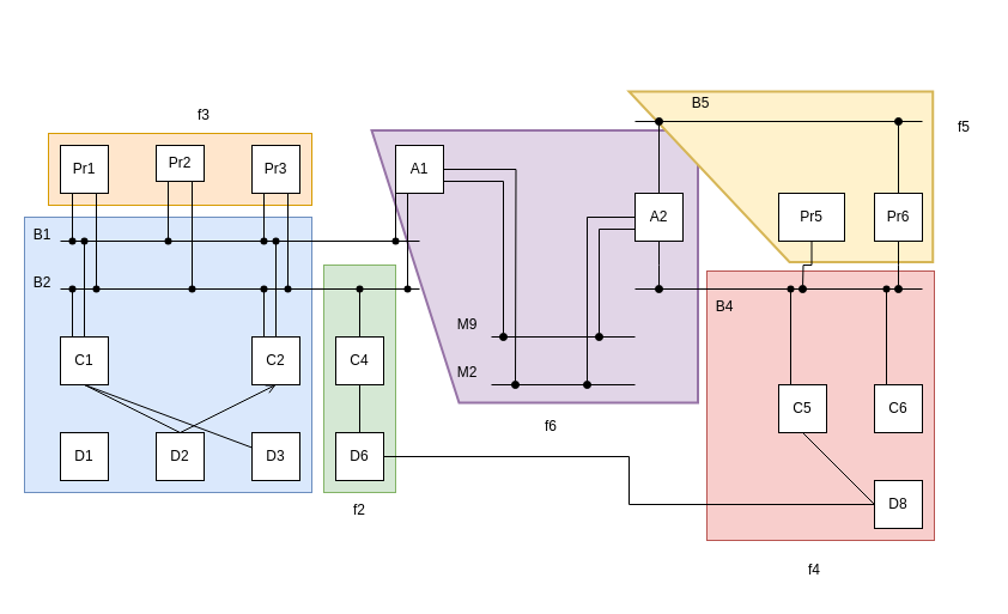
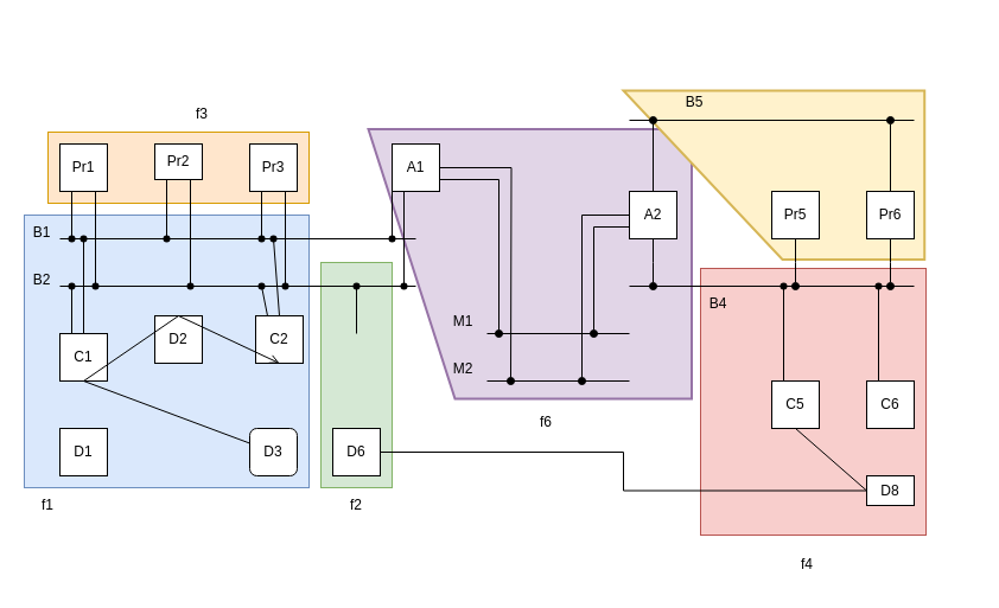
  <mxCell id="0" />
  <mxCell id="1" parent="0" />
  <mxCell id="2" value="" style="html=1;strokeWidth=2;shape=manualInput;whiteSpace=wrap;rounded=1;size=73;arcSize=0;rotation=-90;fillColor=#e1d5e7;strokeColor=#9673a6;" vertex="1" parent="1"><mxGeometry x="332.5" y="86" width="227.5" height="272.5" as="geometry" /></mxCell>
  <mxCell id="3" value="" style="html=1;strokeWidth=2;shape=manualInput;whiteSpace=wrap;rounded=1;size=134;arcSize=0;rotation=-90;fillColor=#fff2cc;strokeColor=#d6b656;" vertex="1" parent="1"><mxGeometry x="580.62" y="20.37" width="142.5" height="253.75" as="geometry" /></mxCell>
  <mxCell id="4" value="" style="endArrow=none;html=1;rounded=0;" edge="1" parent="1"><mxGeometry width="50" height="50" relative="1" as="geometry"><mxPoint x="530" y="101" as="sourcePoint" /><mxPoint x="770" y="101" as="targetPoint" /></mxGeometry></mxCell>
  <mxCell id="5" value="" style="rounded=0;whiteSpace=wrap;html=1;fillColor=#f8cecc;strokeColor=#b85450;" vertex="1" parent="1"><mxGeometry x="590" y="226" width="190" height="225" as="geometry" /></mxCell>
  <mxCell id="6" value="" style="rounded=0;whiteSpace=wrap;html=1;fillColor=#ffe6cc;strokeColor=#d79b00;" vertex="1" parent="1"><mxGeometry x="40" y="111" width="220" height="60" as="geometry" /></mxCell>
  <mxCell id="7" value="" style="rounded=0;whiteSpace=wrap;html=1;fillColor=#d5e8d4;strokeColor=#82b366;" vertex="1" parent="1"><mxGeometry x="270" y="221" width="60" height="190" as="geometry" /></mxCell>
  <mxCell id="8" value="" style="rounded=0;whiteSpace=wrap;html=1;fillColor=#dae8fc;strokeColor=#6c8ebf;" vertex="1" parent="1"><mxGeometry x="20" y="181" width="240" height="230" as="geometry" /></mxCell>
  <mxCell id="9" value="Pr1" style="whiteSpace=wrap;html=1;aspect=fixed;" vertex="1" parent="1"><mxGeometry x="50" y="121" width="40" height="40" as="geometry" /></mxCell>
  <mxCell id="10" value="Pr2" style="whiteSpace=wrap;html=1;aspect=fixed;" vertex="1" parent="1"><mxGeometry x="130" y="121" width="40" height="30" as="geometry" /></mxCell>
  <mxCell id="11" value="Pr3" style="whiteSpace=wrap;html=1;aspect=fixed;" vertex="1" parent="1"><mxGeometry x="210" y="121" width="40" height="40" as="geometry" /></mxCell>
  <mxCell id="12" value="" style="endArrow=none;html=1;rounded=0;" edge="1" parent="1" source="42"><mxGeometry width="50" height="50" relative="1" as="geometry"><mxPoint x="50" y="201" as="sourcePoint" /><mxPoint x="350" y="201" as="targetPoint" /></mxGeometry></mxCell>
  <mxCell id="13" value="" style="endArrow=none;html=1;rounded=0;" edge="1" parent="1" source="40"><mxGeometry width="50" height="50" relative="1" as="geometry"><mxPoint x="50" y="241" as="sourcePoint" /><mxPoint x="350" y="241" as="targetPoint" /></mxGeometry></mxCell>
  <mxCell id="14" value="B1" style="text;html=1;align=center;verticalAlign=middle;whiteSpace=wrap;rounded=0;" vertex="1" parent="1"><mxGeometry x="20" y="181" width="30" height="30" as="geometry" /></mxCell>
  <mxCell id="15" value="B2" style="text;html=1;align=center;verticalAlign=middle;whiteSpace=wrap;rounded=0;" vertex="1" parent="1"><mxGeometry x="20" y="221" width="30" height="30" as="geometry" /></mxCell>
  <mxCell id="16" value="" style="endArrow=none;html=1;rounded=0;exitX=0.25;exitY=1;exitDx=0;exitDy=0;" edge="1" parent="1" source="9" target="44"><mxGeometry width="50" height="50" relative="1" as="geometry"><mxPoint x="350" y="321" as="sourcePoint" /><mxPoint x="60" y="201" as="targetPoint" /></mxGeometry></mxCell>
  <mxCell id="17" value="" style="endArrow=none;html=1;rounded=0;exitX=0.75;exitY=1;exitDx=0;exitDy=0;" edge="1" parent="1" source="9"><mxGeometry width="50" height="50" relative="1" as="geometry"><mxPoint x="350" y="321" as="sourcePoint" /><mxPoint x="80" y="241" as="targetPoint" /></mxGeometry></mxCell>
  <mxCell id="18" value="" style="endArrow=none;html=1;rounded=0;exitX=0.25;exitY=1;exitDx=0;exitDy=0;" edge="1" parent="1" source="10"><mxGeometry width="50" height="50" relative="1" as="geometry"><mxPoint x="350" y="321" as="sourcePoint" /><mxPoint x="140" y="201" as="targetPoint" /></mxGeometry></mxCell>
  <mxCell id="19" value="" style="endArrow=none;html=1;rounded=0;exitX=0.75;exitY=1;exitDx=0;exitDy=0;" edge="1" parent="1" source="10"><mxGeometry width="50" height="50" relative="1" as="geometry"><mxPoint x="350" y="321" as="sourcePoint" /><mxPoint x="160" y="241" as="targetPoint" /></mxGeometry></mxCell>
  <mxCell id="20" value="" style="endArrow=none;html=1;rounded=0;entryX=0.75;entryY=1;entryDx=0;entryDy=0;" edge="1" parent="1" target="11"><mxGeometry width="50" height="50" relative="1" as="geometry"><mxPoint x="240" y="241" as="sourcePoint" /><mxPoint x="250" y="211" as="targetPoint" /></mxGeometry></mxCell>
  <mxCell id="21" value="" style="endArrow=none;html=1;rounded=0;entryX=0.25;entryY=1;entryDx=0;entryDy=0;" edge="1" parent="1" target="11"><mxGeometry width="50" height="50" relative="1" as="geometry"><mxPoint x="220" y="201" as="sourcePoint" /><mxPoint x="250" y="211" as="targetPoint" /></mxGeometry></mxCell>
  <mxCell id="22" value="С1" style="whiteSpace=wrap;html=1;aspect=fixed;" vertex="1" parent="1"><mxGeometry x="50" y="281" width="40" height="40" as="geometry" /></mxCell>
  <mxCell id="23" value="" style="endArrow=none;html=1;rounded=0;exitX=0.25;exitY=0;exitDx=0;exitDy=0;" edge="1" parent="1" source="22"><mxGeometry width="50" height="50" relative="1" as="geometry"><mxPoint x="240" y="311" as="sourcePoint" /><mxPoint x="60" y="241" as="targetPoint" /></mxGeometry></mxCell>
  <mxCell id="24" value="" style="endArrow=none;html=1;rounded=0;exitX=0.5;exitY=0;exitDx=0;exitDy=0;" edge="1" parent="1" source="22"><mxGeometry width="50" height="50" relative="1" as="geometry"><mxPoint x="240" y="311" as="sourcePoint" /><mxPoint x="70" y="201" as="targetPoint" /></mxGeometry></mxCell>
  <mxCell id="25" value="D1" style="whiteSpace=wrap;html=1;aspect=fixed;" vertex="1" parent="1"><mxGeometry x="50" y="361" width="40" height="40" as="geometry" /></mxCell>
- <mxCell id="26" value="D2" style="whiteSpace=wrap;html=1;aspect=fixed;" vertex="1" parent="1"><mxGeometry x="130" y="361" width="40" height="40" as="geometry" /></mxCell>
+ <mxCell id="26" value="D2" style="whiteSpace=wrap;html=1;aspect=fixed;" vertex="1" parent="1"><mxGeometry x="130" y="266" width="40" height="40" as="geometry" /></mxCell>
  <mxCell id="27" value="" style="endArrow=none;html=1;rounded=0;exitX=0.5;exitY=1;exitDx=0;exitDy=0;" edge="1" parent="1" source="22" target="30"><mxGeometry width="50" height="50" relative="1" as="geometry"><mxPoint x="240" y="311" as="sourcePoint" /><mxPoint x="290" y="261" as="targetPoint" /></mxGeometry></mxCell>
  <mxCell id="28" value="" style="endArrow=none;html=1;rounded=0;exitX=0.5;exitY=0;exitDx=0;exitDy=0;entryX=0.5;entryY=1;entryDx=0;entryDy=0;" edge="1" parent="1" source="26" target="22"><mxGeometry width="50" height="50" relative="1" as="geometry"><mxPoint x="240" y="311" as="sourcePoint" /><mxPoint x="290" y="261" as="targetPoint" /></mxGeometry></mxCell>
- <mxCell id="29" value="С2" style="whiteSpace=wrap;html=1;aspect=fixed;" vertex="1" parent="1"><mxGeometry x="210" y="281" width="40" height="40" as="geometry" /></mxCell>
- <mxCell id="30" value="D3" style="whiteSpace=wrap;html=1;aspect=fixed;" vertex="1" parent="1"><mxGeometry x="210" y="361" width="40" height="40" as="geometry" /></mxCell>
+ <mxCell id="29" value="С2" style="whiteSpace=wrap;html=1;aspect=fixed;" vertex="1" parent="1"><mxGeometry x="215" y="266" width="40" height="40" as="geometry" /></mxCell>
+ <mxCell id="30" value="D3" style="whiteSpace=wrap;html=1;aspect=fixed;rounded=1;" vertex="1" parent="1"><mxGeometry x="210" y="361" width="40" height="40" as="geometry" /></mxCell>
  <mxCell id="31" value="" style="endArrow=open;html=1;rounded=0;exitX=0.5;exitY=0;exitDx=0;exitDy=0;entryX=0.5;entryY=1;entryDx=0;entryDy=0;" edge="1" parent="1" source="26" target="29"><mxGeometry width="50" height="50" relative="1" as="geometry"><mxPoint x="240" y="311" as="sourcePoint" /><mxPoint x="290" y="261" as="targetPoint" /></mxGeometry></mxCell>
  <mxCell id="32" value="" style="endArrow=none;html=1;rounded=0;entryX=0.25;entryY=0;entryDx=0;entryDy=0;" edge="1" parent="1" target="29"><mxGeometry width="50" height="50" relative="1" as="geometry"><mxPoint x="220" y="241" as="sourcePoint" /><mxPoint x="290" y="261" as="targetPoint" /></mxGeometry></mxCell>
  <mxCell id="33" value="" style="endArrow=none;html=1;rounded=0;exitX=0.5;exitY=0;exitDx=0;exitDy=0;" edge="1" parent="1" source="29"><mxGeometry width="50" height="50" relative="1" as="geometry"><mxPoint x="240" y="311" as="sourcePoint" /><mxPoint x="230" y="201" as="targetPoint" /></mxGeometry></mxCell>
  <mxCell id="34" style="edgeStyle=orthogonalEdgeStyle;rounded=0;orthogonalLoop=1;jettySize=auto;html=1;endArrow=oval;endFill=1;" edge="1" parent="1" source="36"><mxGeometry relative="1" as="geometry"><mxPoint x="420" y="281" as="targetPoint" /><Array as="points"><mxPoint x="420" y="151" /></Array></mxGeometry></mxCell>
  <mxCell id="35" style="edgeStyle=orthogonalEdgeStyle;rounded=0;orthogonalLoop=1;jettySize=auto;html=1;endArrow=oval;endFill=1;" edge="1" parent="1" source="36"><mxGeometry relative="1" as="geometry"><mxPoint x="430" y="321" as="targetPoint" /></mxGeometry></mxCell>
  <mxCell id="36" value="A1" style="whiteSpace=wrap;html=1;aspect=fixed;" vertex="1" parent="1"><mxGeometry x="330" y="121" width="40" height="40" as="geometry" /></mxCell>
  <mxCell id="37" value="" style="endArrow=none;html=1;rounded=0;entryX=0;entryY=1;entryDx=0;entryDy=0;" edge="1" parent="1" target="36"><mxGeometry width="50" height="50" relative="1" as="geometry"><mxPoint x="330" y="201" as="sourcePoint" /><mxPoint x="450" y="211" as="targetPoint" /></mxGeometry></mxCell>
  <mxCell id="38" value="" style="endArrow=none;html=1;rounded=0;entryX=0.25;entryY=1;entryDx=0;entryDy=0;" edge="1" parent="1" target="36"><mxGeometry width="50" height="50" relative="1" as="geometry"><mxPoint x="340" y="241" as="sourcePoint" /><mxPoint x="460" y="251" as="targetPoint" /></mxGeometry></mxCell>
  <mxCell id="39" value="" style="endArrow=none;html=1;rounded=0;" edge="1" parent="1" target="40"><mxGeometry width="50" height="50" relative="1" as="geometry"><mxPoint x="50" y="241" as="sourcePoint" /><mxPoint x="350" y="241" as="targetPoint" /></mxGeometry></mxCell>
  <mxCell id="40" value="" style="shape=waypoint;sketch=0;fillStyle=solid;size=6;pointerEvents=1;points=[];fillColor=none;resizable=0;rotatable=0;perimeter=centerPerimeter;snapToPoint=1;" vertex="1" parent="1"><mxGeometry x="50" y="231" width="20" height="20" as="geometry" /></mxCell>
  <mxCell id="41" value="" style="endArrow=none;html=1;rounded=0;" edge="1" parent="1" target="42"><mxGeometry width="50" height="50" relative="1" as="geometry"><mxPoint x="50" y="201" as="sourcePoint" /><mxPoint x="350" y="201" as="targetPoint" /></mxGeometry></mxCell>
  <mxCell id="42" value="" style="shape=waypoint;sketch=0;fillStyle=solid;size=6;pointerEvents=1;points=[];fillColor=none;resizable=0;rotatable=0;perimeter=centerPerimeter;snapToPoint=1;" vertex="1" parent="1"><mxGeometry x="60" y="191" width="20" height="20" as="geometry" /></mxCell>
  <mxCell id="43" value="" style="shape=waypoint;sketch=0;fillStyle=solid;size=6;pointerEvents=1;points=[];fillColor=none;resizable=0;rotatable=0;perimeter=centerPerimeter;snapToPoint=1;" vertex="1" parent="1"><mxGeometry x="70" y="231" width="20" height="20" as="geometry" /></mxCell>
  <mxCell id="44" value="" style="shape=waypoint;sketch=0;fillStyle=solid;size=6;pointerEvents=1;points=[];fillColor=none;resizable=0;rotatable=0;perimeter=centerPerimeter;snapToPoint=1;" vertex="1" parent="1"><mxGeometry x="50" y="191" width="20" height="20" as="geometry" /></mxCell>
  <mxCell id="45" value="" style="shape=waypoint;sketch=0;fillStyle=solid;size=6;pointerEvents=1;points=[];fillColor=none;resizable=0;rotatable=0;perimeter=centerPerimeter;snapToPoint=1;" vertex="1" parent="1"><mxGeometry x="130" y="191" width="20" height="20" as="geometry" /></mxCell>
  <mxCell id="46" value="" style="shape=waypoint;sketch=0;fillStyle=solid;size=6;pointerEvents=1;points=[];fillColor=none;resizable=0;rotatable=0;perimeter=centerPerimeter;snapToPoint=1;" vertex="1" parent="1"><mxGeometry x="150" y="231" width="20" height="20" as="geometry" /></mxCell>
  <mxCell id="47" value="" style="shape=waypoint;sketch=0;fillStyle=solid;size=6;pointerEvents=1;points=[];fillColor=none;resizable=0;rotatable=0;perimeter=centerPerimeter;snapToPoint=1;" vertex="1" parent="1"><mxGeometry x="210" y="231" width="20" height="20" as="geometry" /></mxCell>
  <mxCell id="48" value="" style="shape=waypoint;sketch=0;fillStyle=solid;size=6;pointerEvents=1;points=[];fillColor=none;resizable=0;rotatable=0;perimeter=centerPerimeter;snapToPoint=1;" vertex="1" parent="1"><mxGeometry x="210" y="191" width="20" height="20" as="geometry" /></mxCell>
  <mxCell id="49" value="" style="shape=waypoint;sketch=0;fillStyle=solid;size=6;pointerEvents=1;points=[];fillColor=none;resizable=0;rotatable=0;perimeter=centerPerimeter;snapToPoint=1;" vertex="1" parent="1"><mxGeometry x="230" y="231" width="20" height="20" as="geometry" /></mxCell>
  <mxCell id="50" value="" style="shape=waypoint;sketch=0;fillStyle=solid;size=6;pointerEvents=1;points=[];fillColor=none;resizable=0;rotatable=0;perimeter=centerPerimeter;snapToPoint=1;" vertex="1" parent="1"><mxGeometry x="220" y="191" width="20" height="20" as="geometry" /></mxCell>
  <mxCell id="51" value="" style="shape=waypoint;sketch=0;fillStyle=solid;size=6;pointerEvents=1;points=[];fillColor=none;resizable=0;rotatable=0;perimeter=centerPerimeter;snapToPoint=1;" vertex="1" parent="1"><mxGeometry x="290" y="231" width="20" height="20" as="geometry" /></mxCell>
  <mxCell id="52" value="" style="shape=waypoint;sketch=0;fillStyle=solid;size=6;pointerEvents=1;points=[];fillColor=none;resizable=0;rotatable=0;perimeter=centerPerimeter;snapToPoint=1;" vertex="1" parent="1"><mxGeometry x="320" y="191" width="20" height="20" as="geometry" /></mxCell>
  <mxCell id="53" value="" style="shape=waypoint;sketch=0;fillStyle=solid;size=6;pointerEvents=1;points=[];fillColor=none;resizable=0;rotatable=0;perimeter=centerPerimeter;snapToPoint=1;" vertex="1" parent="1"><mxGeometry x="330" y="231" width="20" height="20" as="geometry" /></mxCell>
  <mxCell id="54" value="" style="endArrow=none;html=1;rounded=0;" edge="1" parent="1"><mxGeometry width="50" height="50" relative="1" as="geometry"><mxPoint x="410" y="281" as="sourcePoint" /><mxPoint x="530" y="281" as="targetPoint" /></mxGeometry></mxCell>
- <mxCell id="55" value="M9" style="text;html=1;align=center;verticalAlign=middle;whiteSpace=wrap;rounded=0;" vertex="1" parent="1"><mxGeometry x="380" y="261" width="20" height="20" as="geometry" /></mxCell>
+ <mxCell id="55" value="M1" style="text;html=1;align=center;verticalAlign=middle;whiteSpace=wrap;rounded=0;" vertex="1" parent="1"><mxGeometry x="380" y="261" width="20" height="20" as="geometry" /></mxCell>
  <mxCell id="56" value="" style="endArrow=none;html=1;rounded=0;" edge="1" parent="1"><mxGeometry width="50" height="50" relative="1" as="geometry"><mxPoint x="410" y="321" as="sourcePoint" /><mxPoint x="530" y="321" as="targetPoint" /></mxGeometry></mxCell>
  <mxCell id="57" value="M2" style="text;html=1;align=center;verticalAlign=middle;whiteSpace=wrap;rounded=0;" vertex="1" parent="1"><mxGeometry x="380" y="301" width="20" height="20" as="geometry" /></mxCell>
  <mxCell id="58" style="edgeStyle=orthogonalEdgeStyle;rounded=0;orthogonalLoop=1;jettySize=auto;html=1;endArrow=oval;endFill=1;" edge="1" parent="1" source="62"><mxGeometry relative="1" as="geometry"><mxPoint x="490" y="321" as="targetPoint" /><Array as="points"><mxPoint x="490" y="181" /><mxPoint x="490" y="321" /></Array></mxGeometry></mxCell>
  <mxCell id="59" style="edgeStyle=orthogonalEdgeStyle;rounded=0;orthogonalLoop=1;jettySize=auto;html=1;endArrow=oval;endFill=1;" edge="1" parent="1" source="62"><mxGeometry relative="1" as="geometry"><mxPoint x="500" y="281" as="targetPoint" /><Array as="points"><mxPoint x="500" y="191" /></Array></mxGeometry></mxCell>
  <mxCell id="60" style="edgeStyle=orthogonalEdgeStyle;rounded=0;orthogonalLoop=1;jettySize=auto;html=1;endArrow=oval;endFill=1;" edge="1" parent="1" source="62"><mxGeometry relative="1" as="geometry"><mxPoint x="550" y="241" as="targetPoint" /></mxGeometry></mxCell>
  <mxCell id="61" style="edgeStyle=orthogonalEdgeStyle;rounded=0;orthogonalLoop=1;jettySize=auto;html=1;endArrow=oval;endFill=1;" edge="1" parent="1" source="62"><mxGeometry relative="1" as="geometry"><mxPoint x="550" y="101" as="targetPoint" /></mxGeometry></mxCell>
  <mxCell id="62" value="A2" style="whiteSpace=wrap;html=1;aspect=fixed;" vertex="1" parent="1"><mxGeometry x="530" y="161" width="40" height="40" as="geometry" /></mxCell>
  <mxCell id="63" value="" style="endArrow=none;html=1;rounded=0;" edge="1" parent="1"><mxGeometry width="50" height="50" relative="1" as="geometry"><mxPoint x="530" y="241" as="sourcePoint" /><mxPoint x="770" y="241" as="targetPoint" /></mxGeometry></mxCell>
  <mxCell id="64" style="edgeStyle=orthogonalEdgeStyle;rounded=0;orthogonalLoop=1;jettySize=auto;html=1;endArrow=oval;endFill=1;" edge="1" parent="1" source="65"><mxGeometry relative="1" as="geometry"><mxPoint x="670" y="241" as="targetPoint" /></mxGeometry></mxCell>
- <mxCell id="65" value="Pr5" style="whiteSpace=wrap;html=1;aspect=fixed;" vertex="1" parent="1"><mxGeometry x="650" y="161" width="55" height="40" as="geometry" /></mxCell>
+ <mxCell id="65" value="Pr5" style="whiteSpace=wrap;html=1;aspect=fixed;" vertex="1" parent="1"><mxGeometry x="650" y="161" width="40" height="40" as="geometry" /></mxCell>
  <mxCell id="66" style="edgeStyle=orthogonalEdgeStyle;rounded=0;orthogonalLoop=1;jettySize=auto;html=1;endArrow=oval;endFill=1;" edge="1" parent="1" source="68"><mxGeometry relative="1" as="geometry"><mxPoint x="750" y="241" as="targetPoint" /></mxGeometry></mxCell>
  <mxCell id="67" style="edgeStyle=orthogonalEdgeStyle;rounded=0;orthogonalLoop=1;jettySize=auto;html=1;endArrow=oval;endFill=1;" edge="1" parent="1" source="68"><mxGeometry relative="1" as="geometry"><mxPoint x="750" y="101" as="targetPoint" /></mxGeometry></mxCell>
  <mxCell id="68" value="Pr6" style="whiteSpace=wrap;html=1;aspect=fixed;" vertex="1" parent="1"><mxGeometry x="730" y="161" width="40" height="40" as="geometry" /></mxCell>
  <mxCell id="69" style="edgeStyle=orthogonalEdgeStyle;rounded=0;orthogonalLoop=1;jettySize=auto;html=1;endArrow=none;endFill=0;" edge="1" parent="1" source="70" target="83"><mxGeometry relative="1" as="geometry" /></mxCell>
- <mxCell id="70" value="D8" style="whiteSpace=wrap;html=1;aspect=fixed;" vertex="1" parent="1"><mxGeometry x="730" y="401" width="40" height="40" as="geometry" /></mxCell>
+ <mxCell id="70" value="D8" style="whiteSpace=wrap;html=1;aspect=fixed;" vertex="1" parent="1"><mxGeometry x="730" y="401" width="40" height="25" as="geometry" /></mxCell>
  <mxCell id="71" value="C5" style="whiteSpace=wrap;html=1;aspect=fixed;" vertex="1" parent="1"><mxGeometry x="650" y="321" width="40" height="40" as="geometry" /></mxCell>
  <mxCell id="72" value="C6" style="whiteSpace=wrap;html=1;aspect=fixed;" vertex="1" parent="1"><mxGeometry x="730" y="321" width="40" height="40" as="geometry" /></mxCell>
  <mxCell id="73" value="" style="endArrow=none;html=1;rounded=0;" edge="1" parent="1"><mxGeometry width="50" height="50" relative="1" as="geometry"><mxPoint x="740" y="321" as="sourcePoint" /><mxPoint x="740" y="241" as="targetPoint" /></mxGeometry></mxCell>
  <mxCell id="74" value="" style="shape=waypoint;sketch=0;fillStyle=solid;size=6;pointerEvents=1;points=[];fillColor=none;resizable=0;rotatable=0;perimeter=centerPerimeter;snapToPoint=1;" vertex="1" parent="1"><mxGeometry x="730" y="231" width="20" height="20" as="geometry" /></mxCell>
  <mxCell id="75" value="" style="endArrow=none;html=1;rounded=0;entryX=0;entryY=0.5;entryDx=0;entryDy=0;exitX=0.5;exitY=1;exitDx=0;exitDy=0;" edge="1" parent="1" source="71" target="70"><mxGeometry width="50" height="50" relative="1" as="geometry"><mxPoint x="645" y="461" as="sourcePoint" /><mxPoint x="695" y="411" as="targetPoint" /></mxGeometry></mxCell>
  <mxCell id="76" value="" style="endArrow=none;html=1;rounded=0;entryX=0.25;entryY=0;entryDx=0;entryDy=0;" edge="1" parent="1" target="71"><mxGeometry width="50" height="50" relative="1" as="geometry"><mxPoint x="660" y="241" as="sourcePoint" /><mxPoint x="620" y="331" as="targetPoint" /></mxGeometry></mxCell>
  <mxCell id="77" value="" style="shape=waypoint;sketch=0;fillStyle=solid;size=6;pointerEvents=1;points=[];fillColor=none;resizable=0;rotatable=0;perimeter=centerPerimeter;snapToPoint=1;" vertex="1" parent="1"><mxGeometry x="650" y="231" width="20" height="20" as="geometry" /></mxCell>
  <mxCell id="78" value="B4" style="text;html=1;align=center;verticalAlign=middle;whiteSpace=wrap;rounded=0;" vertex="1" parent="1"><mxGeometry x="590" y="241" width="30" height="30" as="geometry" /></mxCell>
  <mxCell id="79" value="B5" style="text;html=1;align=center;verticalAlign=middle;whiteSpace=wrap;rounded=0;" vertex="1" parent="1"><mxGeometry x="570" y="71" width="30" height="30" as="geometry" /></mxCell>
+ <mxCell id="80" value="f1" style="text;html=1;align=center;verticalAlign=middle;whiteSpace=wrap;rounded=0;" vertex="1" parent="1"><mxGeometry x="30" y="411" width="20" height="30" as="geometry" /></mxCell>
  <mxCell id="81" value="" style="group" vertex="1" connectable="0" parent="1"><mxGeometry x="280" y="241" width="40" height="160" as="geometry" /></mxCell>
- <mxCell id="82" value="С4" style="whiteSpace=wrap;html=1;aspect=fixed;" vertex="1" parent="81"><mxGeometry y="40" width="40" height="40" as="geometry" /></mxCell>
  <mxCell id="83" value="D6" style="whiteSpace=wrap;html=1;aspect=fixed;" vertex="1" parent="81"><mxGeometry y="120" width="40" height="40" as="geometry" /></mxCell>
  <mxCell id="84" value="" style="endArrow=none;html=1;rounded=0;" edge="1" parent="81"><mxGeometry width="50" height="50" relative="1" as="geometry"><mxPoint x="20" y="40" as="sourcePoint" /><mxPoint x="20" as="targetPoint" /></mxGeometry></mxCell>
- <mxCell id="85" value="" style="endArrow=none;html=1;rounded=0;exitX=0.5;exitY=1;exitDx=0;exitDy=0;entryX=0.5;entryY=0;entryDx=0;entryDy=0;" edge="1" parent="81" source="82" target="83"><mxGeometry width="50" height="50" relative="1" as="geometry"><mxPoint x="-50" y="70" as="sourcePoint" /><mxPoint y="20" as="targetPoint" /></mxGeometry></mxCell>
  <mxCell id="86" value="f2" style="text;html=1;align=center;verticalAlign=middle;whiteSpace=wrap;rounded=0;" vertex="1" parent="1"><mxGeometry x="285" y="411" width="30" height="30" as="geometry" /></mxCell>
  <mxCell id="87" value="f3" style="text;html=1;align=center;verticalAlign=middle;whiteSpace=wrap;rounded=0;" vertex="1" parent="1"><mxGeometry x="140" y="81" width="60" height="30" as="geometry" /></mxCell>
  <mxCell id="88" value="f4" style="text;html=1;align=center;verticalAlign=middle;whiteSpace=wrap;rounded=0;" vertex="1" parent="1"><mxGeometry x="665" y="461" width="30" height="30" as="geometry" /></mxCell>
- <mxCell id="89" value="f5" style="text;html=1;align=center;verticalAlign=middle;whiteSpace=wrap;rounded=0;" vertex="1" parent="1"><mxGeometry x="790" y="91" width="30" height="30" as="geometry" /></mxCell>
  <mxCell id="90" value="f6" style="text;html=1;align=center;verticalAlign=middle;whiteSpace=wrap;rounded=0;" vertex="1" parent="1"><mxGeometry x="430" y="341" width="60" height="30" as="geometry" /></mxCell>
